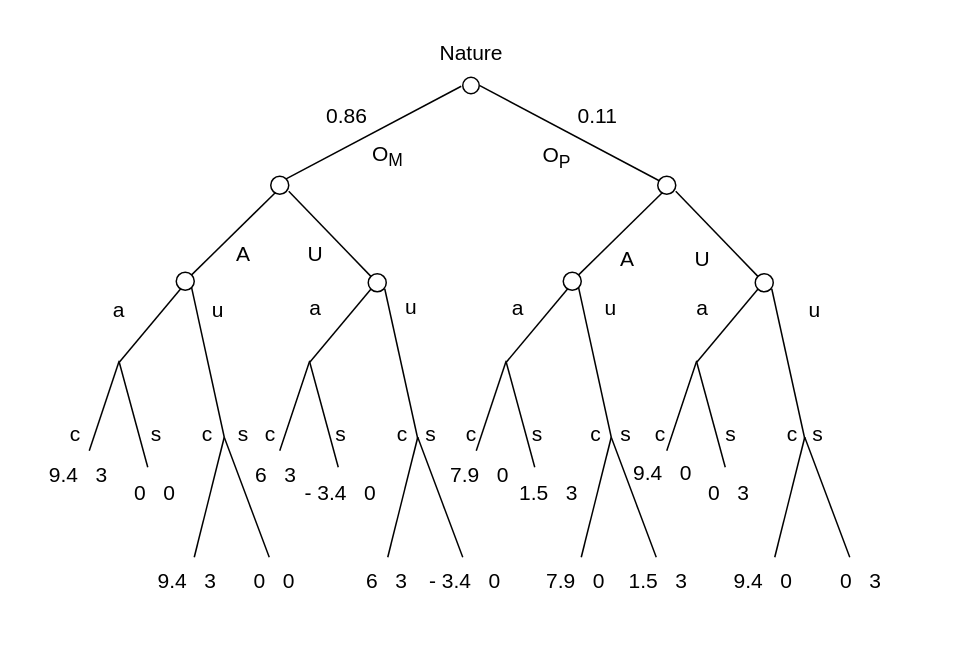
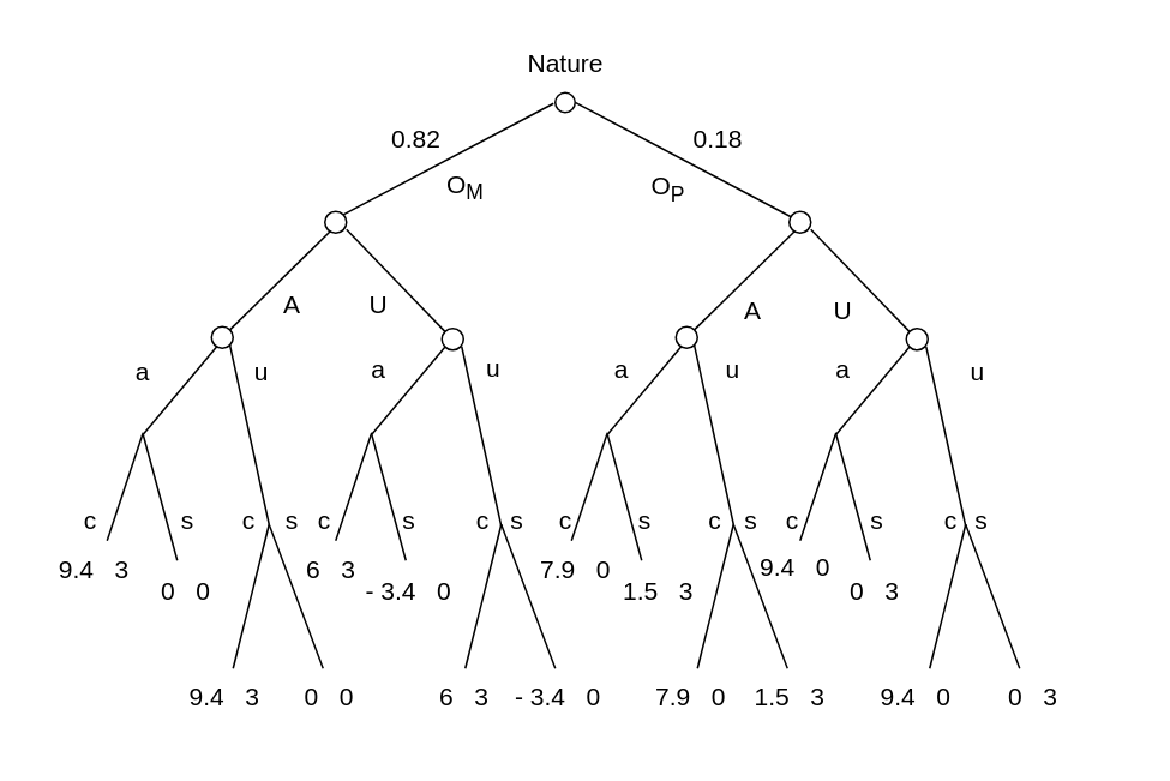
  <mxCell id="0" />
  <mxCell id="1" parent="0" />
  <mxCell id="2" value="" style="ellipse;whiteSpace=wrap;html=1;aspect=fixed;fontSize=14;" vertex="1" parent="1"><mxGeometry x="308" y="51" width="11" height="11" as="geometry" /></mxCell>
  <mxCell id="3" value="" style="endArrow=none;html=1;rounded=0;exitX=1;exitY=0;exitDx=0;exitDy=0;fontSize=14;" edge="1" parent="1" source="5"><mxGeometry width="50" height="50" relative="1" as="geometry"><mxPoint x="200.243" y="122.757" as="sourcePoint" /><mxPoint x="307" y="57" as="targetPoint" /></mxGeometry></mxCell>
  <mxCell id="4" value="" style="endArrow=none;html=1;rounded=0;entryX=1;entryY=0;entryDx=0;entryDy=0;fontSize=14;" edge="1" parent="1"><mxGeometry width="50" height="50" relative="1" as="geometry"><mxPoint x="439" y="120" as="sourcePoint" /><mxPoint x="319.389" y="56.611" as="targetPoint" /></mxGeometry></mxCell>
  <mxCell id="5" value="" style="ellipse;whiteSpace=wrap;html=1;aspect=fixed;fontSize=14;" vertex="1" parent="1"><mxGeometry x="180" y="117" width="12" height="12" as="geometry" /></mxCell>
  <mxCell id="6" value="" style="endArrow=none;html=1;rounded=0;exitX=1;exitY=0;exitDx=0;exitDy=0;fontSize=14;" edge="1" parent="1" source="9"><mxGeometry width="50" height="50" relative="1" as="geometry"><mxPoint x="127" y="174" as="sourcePoint" /><mxPoint x="183" y="128" as="targetPoint" /></mxGeometry></mxCell>
  <mxCell id="7" value="" style="endArrow=none;html=1;rounded=0;exitX=0;exitY=0;exitDx=0;exitDy=0;fontSize=14;" edge="1" parent="1" source="16"><mxGeometry width="50" height="50" relative="1" as="geometry"><mxPoint x="247" y="177" as="sourcePoint" /><mxPoint x="192" y="127" as="targetPoint" /></mxGeometry></mxCell>
  <mxCell id="8" value="" style="endArrow=none;html=1;rounded=0;fontSize=14;" edge="1" parent="1" target="9"><mxGeometry width="50" height="50" relative="1" as="geometry"><mxPoint x="123" y="185" as="sourcePoint" /><mxPoint x="173" y="135" as="targetPoint" /></mxGeometry></mxCell>
  <mxCell id="9" value="" style="ellipse;whiteSpace=wrap;html=1;aspect=fixed;fontSize=14;" vertex="1" parent="1"><mxGeometry x="117" y="181" width="12" height="12" as="geometry" /></mxCell>
  <mxCell id="10" value="" style="endArrow=none;html=1;rounded=0;fontSize=14;" edge="1" parent="1"><mxGeometry width="50" height="50" relative="1" as="geometry"><mxPoint x="79" y="241" as="sourcePoint" /><mxPoint x="120" y="192" as="targetPoint" /></mxGeometry></mxCell>
  <mxCell id="11" value="" style="endArrow=none;html=1;rounded=0;fontSize=14;" edge="1" parent="1"><mxGeometry width="50" height="50" relative="1" as="geometry"><mxPoint x="59" y="300" as="sourcePoint" /><mxPoint x="79" y="240" as="targetPoint" /></mxGeometry></mxCell>
  <mxCell id="12" value="" style="endArrow=none;html=1;rounded=0;fontSize=14;" edge="1" parent="1"><mxGeometry width="50" height="50" relative="1" as="geometry"><mxPoint x="98" y="311" as="sourcePoint" /><mxPoint x="79" y="241" as="targetPoint" /></mxGeometry></mxCell>
  <mxCell id="13" value="" style="endArrow=none;html=1;rounded=0;exitX=1;exitY=1;exitDx=0;exitDy=0;fontSize=14;" edge="1" parent="1" source="9"><mxGeometry width="50" height="50" relative="1" as="geometry"><mxPoint x="157" y="191" as="sourcePoint" /><mxPoint x="149" y="291" as="targetPoint" /></mxGeometry></mxCell>
  <mxCell id="14" value="" style="endArrow=none;html=1;rounded=0;fontSize=14;" edge="1" parent="1"><mxGeometry width="50" height="50" relative="1" as="geometry"><mxPoint x="129" y="371" as="sourcePoint" /><mxPoint x="149" y="291" as="targetPoint" /></mxGeometry></mxCell>
  <mxCell id="15" value="" style="endArrow=none;html=1;rounded=0;fontSize=14;" edge="1" parent="1"><mxGeometry width="50" height="50" relative="1" as="geometry"><mxPoint x="149" y="291" as="sourcePoint" /><mxPoint x="179" y="371" as="targetPoint" /></mxGeometry></mxCell>
  <mxCell id="16" value="" style="ellipse;whiteSpace=wrap;html=1;aspect=fixed;fontSize=14;" vertex="1" parent="1"><mxGeometry x="245" y="182" width="12" height="12" as="geometry" /></mxCell>
  <mxCell id="17" value="" style="endArrow=none;html=1;rounded=0;fontSize=14;" edge="1" parent="1"><mxGeometry width="50" height="50" relative="1" as="geometry"><mxPoint x="206" y="241" as="sourcePoint" /><mxPoint x="247" y="192" as="targetPoint" /></mxGeometry></mxCell>
  <mxCell id="18" value="" style="endArrow=none;html=1;rounded=0;fontSize=14;" edge="1" parent="1"><mxGeometry width="50" height="50" relative="1" as="geometry"><mxPoint x="186" y="300" as="sourcePoint" /><mxPoint x="206" y="240" as="targetPoint" /></mxGeometry></mxCell>
  <mxCell id="19" value="" style="endArrow=none;html=1;rounded=0;fontSize=14;" edge="1" parent="1"><mxGeometry width="50" height="50" relative="1" as="geometry"><mxPoint x="225" y="311" as="sourcePoint" /><mxPoint x="206" y="241" as="targetPoint" /></mxGeometry></mxCell>
  <mxCell id="20" value="" style="endArrow=none;html=1;rounded=0;fontSize=14;" edge="1" parent="1"><mxGeometry width="50" height="50" relative="1" as="geometry"><mxPoint x="256" y="192" as="sourcePoint" /><mxPoint x="278" y="292" as="targetPoint" /></mxGeometry></mxCell>
  <mxCell id="21" value="" style="endArrow=none;html=1;rounded=0;fontSize=14;" edge="1" parent="1"><mxGeometry width="50" height="50" relative="1" as="geometry"><mxPoint x="258" y="371" as="sourcePoint" /><mxPoint x="278" y="291" as="targetPoint" /></mxGeometry></mxCell>
  <mxCell id="22" value="" style="endArrow=none;html=1;rounded=0;fontSize=14;" edge="1" parent="1"><mxGeometry width="50" height="50" relative="1" as="geometry"><mxPoint x="278" y="291" as="sourcePoint" /><mxPoint x="308" y="371" as="targetPoint" /></mxGeometry></mxCell>
  <mxCell id="23" value="" style="ellipse;whiteSpace=wrap;html=1;aspect=fixed;fontSize=14;" vertex="1" parent="1"><mxGeometry x="438" y="117" width="12" height="12" as="geometry" /></mxCell>
  <mxCell id="24" value="" style="endArrow=none;html=1;rounded=0;exitX=1;exitY=0;exitDx=0;exitDy=0;fontSize=14;" edge="1" parent="1" source="27"><mxGeometry width="50" height="50" relative="1" as="geometry"><mxPoint x="385" y="180" as="sourcePoint" /><mxPoint x="441" y="128" as="targetPoint" /></mxGeometry></mxCell>
  <mxCell id="25" value="" style="endArrow=none;html=1;rounded=0;exitX=0;exitY=0;exitDx=0;exitDy=0;fontSize=14;" edge="1" parent="1" source="34"><mxGeometry width="50" height="50" relative="1" as="geometry"><mxPoint x="505" y="177" as="sourcePoint" /><mxPoint x="450" y="127" as="targetPoint" /></mxGeometry></mxCell>
  <mxCell id="26" value="" style="endArrow=none;html=1;rounded=0;fontSize=14;" edge="1" parent="1" target="27"><mxGeometry width="50" height="50" relative="1" as="geometry"><mxPoint x="381" y="185" as="sourcePoint" /><mxPoint x="431" y="135" as="targetPoint" /></mxGeometry></mxCell>
  <mxCell id="27" value="" style="ellipse;whiteSpace=wrap;html=1;aspect=fixed;fontSize=14;" vertex="1" parent="1"><mxGeometry x="375" y="181" width="12" height="12" as="geometry" /></mxCell>
  <mxCell id="28" value="" style="endArrow=none;html=1;rounded=0;fontSize=14;" edge="1" parent="1"><mxGeometry width="50" height="50" relative="1" as="geometry"><mxPoint x="337" y="241" as="sourcePoint" /><mxPoint x="378" y="192" as="targetPoint" /></mxGeometry></mxCell>
  <mxCell id="29" value="" style="endArrow=none;html=1;rounded=0;fontSize=14;" edge="1" parent="1"><mxGeometry width="50" height="50" relative="1" as="geometry"><mxPoint x="317" y="300" as="sourcePoint" /><mxPoint x="337" y="240" as="targetPoint" /></mxGeometry></mxCell>
  <mxCell id="30" value="" style="endArrow=none;html=1;rounded=0;fontSize=14;" edge="1" parent="1"><mxGeometry width="50" height="50" relative="1" as="geometry"><mxPoint x="356" y="311" as="sourcePoint" /><mxPoint x="337" y="241" as="targetPoint" /></mxGeometry></mxCell>
  <mxCell id="31" value="" style="endArrow=none;html=1;rounded=0;exitX=1;exitY=1;exitDx=0;exitDy=0;fontSize=14;" edge="1" parent="1" source="27"><mxGeometry width="50" height="50" relative="1" as="geometry"><mxPoint x="415" y="191" as="sourcePoint" /><mxPoint x="407" y="291" as="targetPoint" /></mxGeometry></mxCell>
  <mxCell id="32" value="" style="endArrow=none;html=1;rounded=0;fontSize=14;" edge="1" parent="1"><mxGeometry width="50" height="50" relative="1" as="geometry"><mxPoint x="387" y="371" as="sourcePoint" /><mxPoint x="407" y="291" as="targetPoint" /></mxGeometry></mxCell>
  <mxCell id="33" value="" style="endArrow=none;html=1;rounded=0;fontSize=14;" edge="1" parent="1"><mxGeometry width="50" height="50" relative="1" as="geometry"><mxPoint x="407" y="291" as="sourcePoint" /><mxPoint x="437" y="371" as="targetPoint" /></mxGeometry></mxCell>
  <mxCell id="34" value="" style="ellipse;whiteSpace=wrap;html=1;aspect=fixed;fontSize=14;" vertex="1" parent="1"><mxGeometry x="503" y="182" width="12" height="12" as="geometry" /></mxCell>
  <mxCell id="35" value="" style="endArrow=none;html=1;rounded=0;fontSize=14;" edge="1" parent="1"><mxGeometry width="50" height="50" relative="1" as="geometry"><mxPoint x="464" y="241" as="sourcePoint" /><mxPoint x="505" y="192" as="targetPoint" /></mxGeometry></mxCell>
  <mxCell id="36" value="" style="endArrow=none;html=1;rounded=0;fontSize=14;" edge="1" parent="1"><mxGeometry width="50" height="50" relative="1" as="geometry"><mxPoint x="444" y="300" as="sourcePoint" /><mxPoint x="464" y="240" as="targetPoint" /></mxGeometry></mxCell>
  <mxCell id="37" value="" style="endArrow=none;html=1;rounded=0;fontSize=14;" edge="1" parent="1"><mxGeometry width="50" height="50" relative="1" as="geometry"><mxPoint x="483" y="311" as="sourcePoint" /><mxPoint x="464" y="241" as="targetPoint" /></mxGeometry></mxCell>
  <mxCell id="38" value="" style="endArrow=none;html=1;rounded=0;fontSize=14;" edge="1" parent="1"><mxGeometry width="50" height="50" relative="1" as="geometry"><mxPoint x="514" y="192" as="sourcePoint" /><mxPoint x="536" y="292" as="targetPoint" /></mxGeometry></mxCell>
  <mxCell id="39" value="" style="endArrow=none;html=1;rounded=0;fontSize=14;" edge="1" parent="1"><mxGeometry width="50" height="50" relative="1" as="geometry"><mxPoint x="516" y="371" as="sourcePoint" /><mxPoint x="536" y="291" as="targetPoint" /></mxGeometry></mxCell>
  <mxCell id="40" value="" style="endArrow=none;html=1;rounded=0;fontSize=14;" edge="1" parent="1"><mxGeometry width="50" height="50" relative="1" as="geometry"><mxPoint x="536" y="291" as="sourcePoint" /><mxPoint x="566" y="371" as="targetPoint" /></mxGeometry></mxCell>
  <mxCell id="41" value="Nature" style="text;html=1;align=center;verticalAlign=middle;whiteSpace=wrap;rounded=0;fontSize=14;" vertex="1" parent="1"><mxGeometry x="283.5" y="20" width="60" height="30" as="geometry" /></mxCell>
  <mxCell id="42" value="&lt;font&gt;O&lt;sub&gt;P&lt;/sub&gt;&lt;/font&gt;" style="text;html=1;align=center;verticalAlign=middle;whiteSpace=wrap;rounded=0;fontSize=14;" vertex="1" parent="1"><mxGeometry x="341" y="89" width="60" height="30" as="geometry" /></mxCell>
  <mxCell id="43" value="&lt;span style=&quot;text-align: center;&quot;&gt;&lt;font&gt;O&lt;sub&gt;M&lt;/sub&gt;&lt;/font&gt;&lt;/span&gt;" style="text;whiteSpace=wrap;html=1;fontSize=14;" vertex="1" parent="1"><mxGeometry x="246" y="87" width="50" height="40" as="geometry" /></mxCell>
- <mxCell id="44" value="&lt;font&gt;0.86&lt;/font&gt;" style="text;html=1;align=center;verticalAlign=middle;whiteSpace=wrap;rounded=0;fontSize=14;" vertex="1" parent="1"><mxGeometry x="201" y="62" width="60" height="30" as="geometry" /></mxCell>
- <mxCell id="45" value="&lt;div style=&quot;text-align: center;&quot;&gt;&lt;font&gt;0.11&lt;/font&gt;&lt;/div&gt;" style="text;whiteSpace=wrap;html=1;fontSize=14;" vertex="1" parent="1"><mxGeometry x="383" y="62" width="50" height="40" as="geometry" /></mxCell>
+ <mxCell id="44" value="&lt;font&gt;0.82&lt;/font&gt;" style="text;html=1;align=center;verticalAlign=middle;whiteSpace=wrap;rounded=0;fontSize=14;" vertex="1" parent="1"><mxGeometry x="201" y="62" width="60" height="30" as="geometry" /></mxCell>
+ <mxCell id="45" value="&lt;div style=&quot;text-align: center;&quot;&gt;&lt;font&gt;0.18&lt;/font&gt;&lt;/div&gt;" style="text;whiteSpace=wrap;html=1;fontSize=14;" vertex="1" parent="1"><mxGeometry x="383" y="62" width="50" height="40" as="geometry" /></mxCell>
  <mxCell id="46" value="&lt;font&gt;A&lt;/font&gt;" style="text;html=1;align=center;verticalAlign=middle;whiteSpace=wrap;rounded=0;fontSize=14;" vertex="1" parent="1"><mxGeometry x="132" y="154" width="60" height="30" as="geometry" /></mxCell>
  <mxCell id="47" value="&lt;font&gt;A&lt;/font&gt;" style="text;html=1;align=center;verticalAlign=middle;whiteSpace=wrap;rounded=0;fontSize=14;" vertex="1" parent="1"><mxGeometry x="388" y="157" width="60" height="30" as="geometry" /></mxCell>
  <mxCell id="48" value="&lt;font&gt;U&lt;/font&gt;" style="text;html=1;align=center;verticalAlign=middle;whiteSpace=wrap;rounded=0;fontSize=14;" vertex="1" parent="1"><mxGeometry x="180" y="154" width="60" height="30" as="geometry" /></mxCell>
  <mxCell id="49" value="&lt;font&gt;U&lt;/font&gt;" style="text;html=1;align=center;verticalAlign=middle;whiteSpace=wrap;rounded=0;fontSize=14;" vertex="1" parent="1"><mxGeometry x="438" y="157" width="60" height="30" as="geometry" /></mxCell>
  <mxCell id="50" value="&lt;font&gt;a&lt;/font&gt;" style="text;html=1;align=center;verticalAlign=middle;whiteSpace=wrap;rounded=0;fontSize=14;" vertex="1" parent="1"><mxGeometry x="49" y="191" width="60" height="30" as="geometry" /></mxCell>
  <mxCell id="51" value="&lt;font&gt;a&lt;/font&gt;" style="text;html=1;align=center;verticalAlign=middle;whiteSpace=wrap;rounded=0;fontSize=14;" vertex="1" parent="1"><mxGeometry x="180" y="190" width="60" height="30" as="geometry" /></mxCell>
  <mxCell id="52" value="&lt;font&gt;a&lt;/font&gt;" style="text;html=1;align=center;verticalAlign=middle;whiteSpace=wrap;rounded=0;fontSize=14;" vertex="1" parent="1"><mxGeometry x="315" y="190" width="60" height="30" as="geometry" /></mxCell>
  <mxCell id="53" value="&lt;font&gt;a&lt;/font&gt;" style="text;html=1;align=center;verticalAlign=middle;whiteSpace=wrap;rounded=0;fontSize=14;" vertex="1" parent="1"><mxGeometry x="438" y="190" width="60" height="30" as="geometry" /></mxCell>
  <mxCell id="54" value="&lt;font&gt;u&lt;/font&gt;" style="text;html=1;align=center;verticalAlign=middle;whiteSpace=wrap;rounded=0;fontSize=14;" vertex="1" parent="1"><mxGeometry x="115" y="191" width="60" height="30" as="geometry" /></mxCell>
  <mxCell id="55" value="&lt;span style=&quot;caret-color: rgb(0, 0, 0); color: rgb(0, 0, 0); font-family: Helvetica; font-style: normal; font-variant-caps: normal; font-weight: 400; letter-spacing: normal; text-align: center; text-indent: 0px; text-transform: none; white-space: normal; word-spacing: 0px; -webkit-text-stroke-width: 0px; text-decoration: none; float: none; display: inline !important;&quot;&gt;u&lt;/span&gt;" style="text;whiteSpace=wrap;html=1;fontSize=14;" vertex="1" parent="1"><mxGeometry x="268" y="189" width="40" height="40" as="geometry" /></mxCell>
  <mxCell id="56" value="&lt;span style=&quot;caret-color: rgb(0, 0, 0); color: rgb(0, 0, 0); font-family: Helvetica; font-style: normal; font-variant-caps: normal; font-weight: 400; letter-spacing: normal; text-align: center; text-indent: 0px; text-transform: none; white-space: normal; word-spacing: 0px; -webkit-text-stroke-width: 0px; text-decoration: none; float: none; display: inline !important;&quot;&gt;u&lt;/span&gt;" style="text;whiteSpace=wrap;html=1;fontSize=14;" vertex="1" parent="1"><mxGeometry x="401" y="190" width="40" height="40" as="geometry" /></mxCell>
  <mxCell id="57" value="&lt;span style=&quot;caret-color: rgb(0, 0, 0); color: rgb(0, 0, 0); font-family: Helvetica; font-style: normal; font-variant-caps: normal; font-weight: 400; letter-spacing: normal; text-align: center; text-indent: 0px; text-transform: none; white-space: normal; word-spacing: 0px; -webkit-text-stroke-width: 0px; text-decoration: none; float: none; display: inline !important;&quot;&gt;u&lt;/span&gt;" style="text;whiteSpace=wrap;html=1;fontSize=14;" vertex="1" parent="1"><mxGeometry x="537" y="191" width="40" height="40" as="geometry" /></mxCell>
  <mxCell id="58" value="&lt;font&gt;c&lt;/font&gt;" style="text;html=1;align=center;verticalAlign=middle;whiteSpace=wrap;rounded=0;fontSize=14;" vertex="1" parent="1"><mxGeometry x="20" y="274" width="60" height="30" as="geometry" /></mxCell>
  <mxCell id="59" value="&lt;font&gt;c&lt;/font&gt;" style="text;html=1;align=center;verticalAlign=middle;whiteSpace=wrap;rounded=0;fontSize=14;" vertex="1" parent="1"><mxGeometry x="108" y="274" width="60" height="30" as="geometry" /></mxCell>
  <mxCell id="60" value="&lt;font&gt;c&lt;/font&gt;" style="text;html=1;align=center;verticalAlign=middle;whiteSpace=wrap;rounded=0;fontSize=14;" vertex="1" parent="1"><mxGeometry x="150" y="274" width="60" height="30" as="geometry" /></mxCell>
  <mxCell id="61" value="&lt;font&gt;c&lt;/font&gt;" style="text;html=1;align=center;verticalAlign=middle;whiteSpace=wrap;rounded=0;fontSize=14;" vertex="1" parent="1"><mxGeometry x="237.5" y="274" width="60" height="30" as="geometry" /></mxCell>
  <mxCell id="62" value="&lt;font&gt;c&lt;/font&gt;" style="text;html=1;align=center;verticalAlign=middle;whiteSpace=wrap;rounded=0;fontSize=14;" vertex="1" parent="1"><mxGeometry x="284" y="274" width="60" height="30" as="geometry" /></mxCell>
  <mxCell id="63" value="&lt;font&gt;c&lt;/font&gt;" style="text;html=1;align=center;verticalAlign=middle;whiteSpace=wrap;rounded=0;fontSize=14;" vertex="1" parent="1"><mxGeometry x="367" y="274" width="60" height="30" as="geometry" /></mxCell>
  <mxCell id="64" value="&lt;font&gt;c&lt;/font&gt;" style="text;html=1;align=center;verticalAlign=middle;whiteSpace=wrap;rounded=0;fontSize=14;" vertex="1" parent="1"><mxGeometry x="410" y="274" width="60" height="30" as="geometry" /></mxCell>
  <mxCell id="65" value="&lt;font&gt;c&lt;/font&gt;" style="text;html=1;align=center;verticalAlign=middle;whiteSpace=wrap;rounded=0;fontSize=14;" vertex="1" parent="1"><mxGeometry x="498" y="274" width="60" height="30" as="geometry" /></mxCell>
  <mxCell id="66" value="&lt;font&gt;s&lt;/font&gt;" style="text;html=1;align=center;verticalAlign=middle;whiteSpace=wrap;rounded=0;fontSize=14;" vertex="1" parent="1"><mxGeometry x="74" y="274" width="60" height="30" as="geometry" /></mxCell>
  <mxCell id="67" value="&lt;font&gt;s&lt;/font&gt;" style="text;html=1;align=center;verticalAlign=middle;whiteSpace=wrap;rounded=0;fontSize=14;" vertex="1" parent="1"><mxGeometry x="197" y="274" width="60" height="30" as="geometry" /></mxCell>
  <mxCell id="68" value="&lt;font&gt;s&lt;/font&gt;" style="text;html=1;align=center;verticalAlign=middle;whiteSpace=wrap;rounded=0;fontSize=14;" vertex="1" parent="1"><mxGeometry x="257" y="274" width="60" height="30" as="geometry" /></mxCell>
  <mxCell id="69" value="&lt;font&gt;s&lt;/font&gt;" style="text;html=1;align=center;verticalAlign=middle;whiteSpace=wrap;rounded=0;fontSize=14;" vertex="1" parent="1"><mxGeometry x="328" y="274" width="60" height="30" as="geometry" /></mxCell>
  <mxCell id="70" value="&lt;font&gt;s&lt;/font&gt;" style="text;html=1;align=center;verticalAlign=middle;whiteSpace=wrap;rounded=0;fontSize=14;" vertex="1" parent="1"><mxGeometry x="387" y="274" width="60" height="30" as="geometry" /></mxCell>
  <mxCell id="71" value="&lt;font&gt;s&lt;/font&gt;" style="text;html=1;align=center;verticalAlign=middle;whiteSpace=wrap;rounded=0;fontSize=14;" vertex="1" parent="1"><mxGeometry x="457" y="274" width="60" height="30" as="geometry" /></mxCell>
  <mxCell id="72" value="&lt;font&gt;s&lt;/font&gt;" style="text;html=1;align=center;verticalAlign=middle;whiteSpace=wrap;rounded=0;fontSize=14;" vertex="1" parent="1"><mxGeometry x="515" y="274" width="60" height="30" as="geometry" /></mxCell>
  <mxCell id="73" value="&lt;font&gt;9.4 &amp;nbsp; 3&lt;/font&gt;" style="text;html=1;align=center;verticalAlign=middle;whiteSpace=wrap;rounded=0;fontSize=14;" vertex="1" parent="1"><mxGeometry x="22" y="301" width="60" height="30" as="geometry" /></mxCell>
  <mxCell id="74" value="&lt;span style=&quot;caret-color: rgb(0, 0, 0); color: rgb(0, 0, 0); font-family: Helvetica; font-style: normal; font-variant-caps: normal; font-weight: 400; letter-spacing: normal; text-align: center; text-indent: 0px; text-transform: none; white-space: normal; word-spacing: 0px; -webkit-text-stroke-width: 0px; text-decoration: none; float: none; display: inline !important;&quot;&gt;9.4 &amp;nbsp; 3&lt;/span&gt;" style="text;whiteSpace=wrap;html=1;fontSize=14;" vertex="1" parent="1"><mxGeometry x="103" y="372" width="70" height="40" as="geometry" /></mxCell>
  <mxCell id="75" value="&lt;span&gt;0 &amp;nbsp; 0&lt;/span&gt;" style="text;html=1;align=center;verticalAlign=middle;whiteSpace=wrap;rounded=0;fontSize=14;" vertex="1" parent="1"><mxGeometry x="73" y="313" width="60" height="30" as="geometry" /></mxCell>
  <mxCell id="76" value="&lt;span style=&quot;caret-color: rgb(0, 0, 0); color: rgb(0, 0, 0); font-family: Helvetica; font-style: normal; font-variant-caps: normal; font-weight: 400; letter-spacing: normal; text-align: center; text-indent: 0px; text-transform: none; white-space: normal; word-spacing: 0px; -webkit-text-stroke-width: 0px; text-decoration: none; float: none; display: inline !important;&quot;&gt;0 &amp;nbsp; 0&lt;/span&gt;" style="text;whiteSpace=wrap;html=1;fontSize=14;" vertex="1" parent="1"><mxGeometry x="167" y="372" width="60" height="40" as="geometry" /></mxCell>
  <mxCell id="77" value="&lt;div style=&quot;text-align: center;&quot;&gt;&lt;span&gt;6 &amp;nbsp; 3&lt;/span&gt;&lt;/div&gt;" style="text;whiteSpace=wrap;html=1;fontSize=14;" vertex="1" parent="1"><mxGeometry x="167.5" y="301" width="70" height="40" as="geometry" /></mxCell>
  <mxCell id="78" value="&lt;div style=&quot;text-align: center;&quot;&gt;&lt;span&gt;6 &amp;nbsp; 3&lt;/span&gt;&lt;/div&gt;" style="text;whiteSpace=wrap;html=1;fontSize=14;" vertex="1" parent="1"><mxGeometry x="242" y="372" width="70" height="40" as="geometry" /></mxCell>
  <mxCell id="79" value="&lt;div style=&quot;text-align: center;&quot;&gt;&lt;span&gt;- 3.4 &amp;nbsp; 0&lt;/span&gt;&lt;/div&gt;" style="text;whiteSpace=wrap;html=1;fontSize=14;" vertex="1" parent="1"><mxGeometry x="201" y="313" width="70" height="40" as="geometry" /></mxCell>
  <mxCell id="80" value="&lt;div style=&quot;text-align: center;&quot;&gt;&lt;span&gt;- 3.4 &amp;nbsp; 0&lt;/span&gt;&lt;/div&gt;" style="text;whiteSpace=wrap;html=1;fontSize=14;" vertex="1" parent="1"><mxGeometry x="284" y="372" width="70" height="40" as="geometry" /></mxCell>
  <mxCell id="81" value="&lt;div style=&quot;text-align: center;&quot;&gt;&lt;span&gt;7.9 &amp;nbsp; 0&lt;/span&gt;&lt;/div&gt;" style="text;whiteSpace=wrap;html=1;fontSize=14;" vertex="1" parent="1"><mxGeometry x="297.5" y="301" width="70" height="40" as="geometry" /></mxCell>
  <mxCell id="82" value="&lt;div style=&quot;text-align: center;&quot;&gt;&lt;span&gt;7.9 &amp;nbsp; 0&lt;/span&gt;&lt;/div&gt;" style="text;whiteSpace=wrap;html=1;fontSize=14;" vertex="1" parent="1"><mxGeometry x="362" y="372" width="70" height="40" as="geometry" /></mxCell>
  <mxCell id="83" value="&lt;div style=&quot;text-align: center;&quot;&gt;&lt;span&gt;1.5 &amp;nbsp; 3&lt;/span&gt;&lt;/div&gt;" style="text;whiteSpace=wrap;html=1;fontSize=14;" vertex="1" parent="1"><mxGeometry x="344" y="313" width="70" height="40" as="geometry" /></mxCell>
  <mxCell id="84" value="&lt;div style=&quot;text-align: center;&quot;&gt;&lt;span&gt;1.5 &amp;nbsp; 3&lt;/span&gt;&lt;/div&gt;" style="text;whiteSpace=wrap;html=1;fontSize=14;" vertex="1" parent="1"><mxGeometry x="417" y="372" width="70" height="40" as="geometry" /></mxCell>
  <mxCell id="85" value="&lt;div style=&quot;text-align: center;&quot;&gt;&lt;span&gt;9.4 &amp;nbsp; 0&lt;/span&gt;&lt;/div&gt;" style="text;whiteSpace=wrap;html=1;fontSize=14;" vertex="1" parent="1"><mxGeometry x="420" y="300" width="70" height="40" as="geometry" /></mxCell>
  <mxCell id="86" value="&lt;div style=&quot;text-align: center;&quot;&gt;&lt;span&gt;9.4 &amp;nbsp; 0&lt;/span&gt;&lt;/div&gt;" style="text;whiteSpace=wrap;html=1;fontSize=14;" vertex="1" parent="1"><mxGeometry x="487" y="372" width="70" height="40" as="geometry" /></mxCell>
  <mxCell id="87" value="&lt;div style=&quot;text-align: center;&quot;&gt;&lt;span&gt;0 &amp;nbsp; 3&lt;/span&gt;&lt;/div&gt;" style="text;whiteSpace=wrap;html=1;fontSize=14;" vertex="1" parent="1"><mxGeometry x="470" y="313" width="70" height="40" as="geometry" /></mxCell>
  <mxCell id="88" value="&lt;div style=&quot;text-align: center;&quot;&gt;&lt;span&gt;0 &amp;nbsp; 3&lt;/span&gt;&lt;/div&gt;" style="text;whiteSpace=wrap;html=1;fontSize=14;" vertex="1" parent="1"><mxGeometry x="558" y="372" width="70" height="40" as="geometry" /></mxCell>
  <mxCell id="89" value="&lt;font&gt;s&lt;/font&gt;" style="text;html=1;align=center;verticalAlign=middle;whiteSpace=wrap;rounded=0;fontSize=14;" vertex="1" parent="1"><mxGeometry x="132" y="274" width="60" height="30" as="geometry" /></mxCell>
